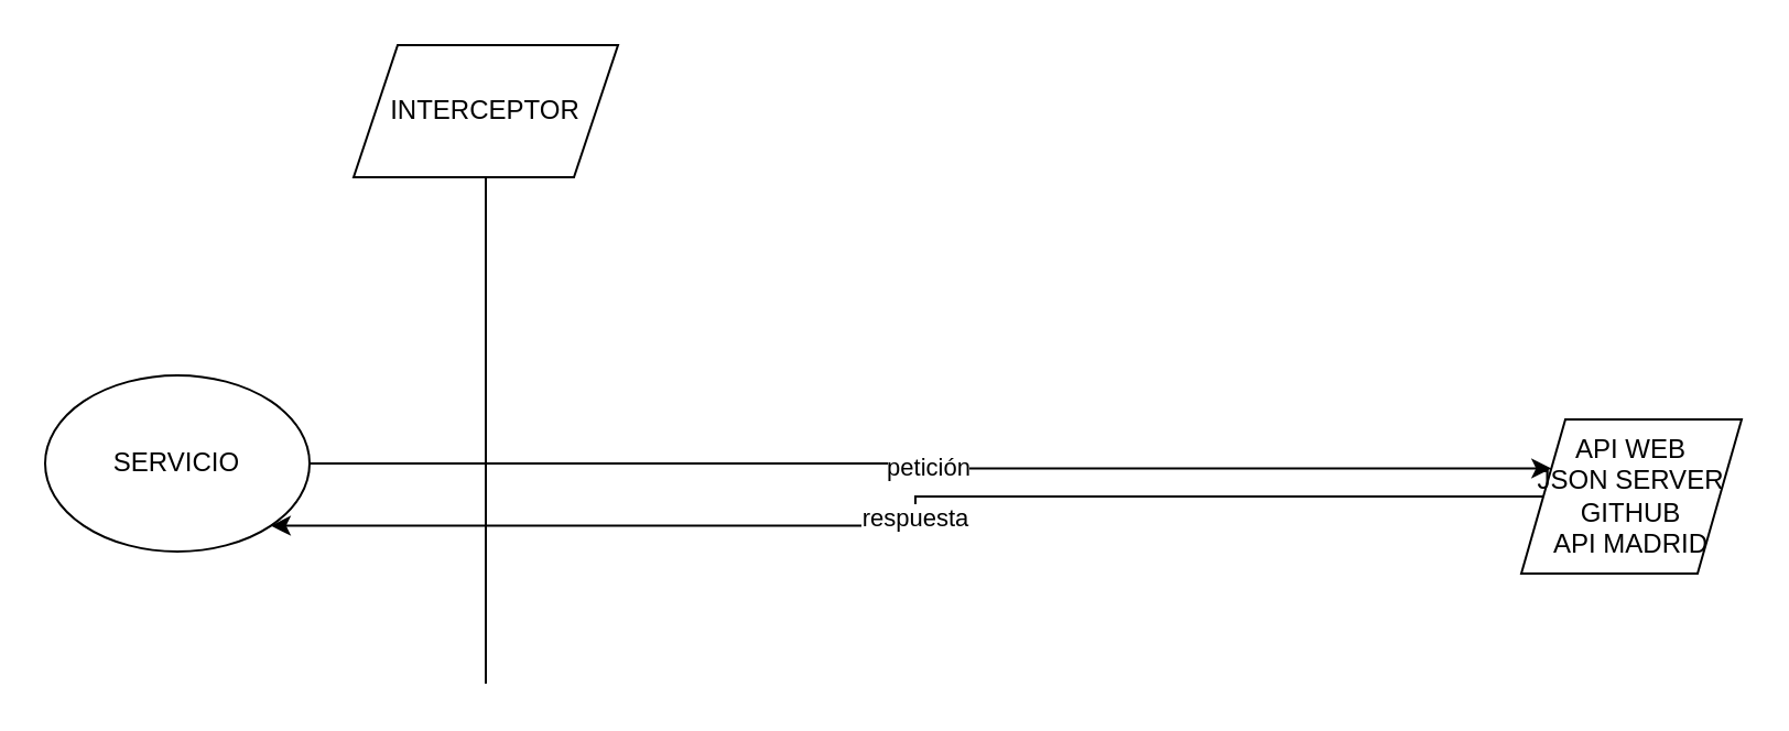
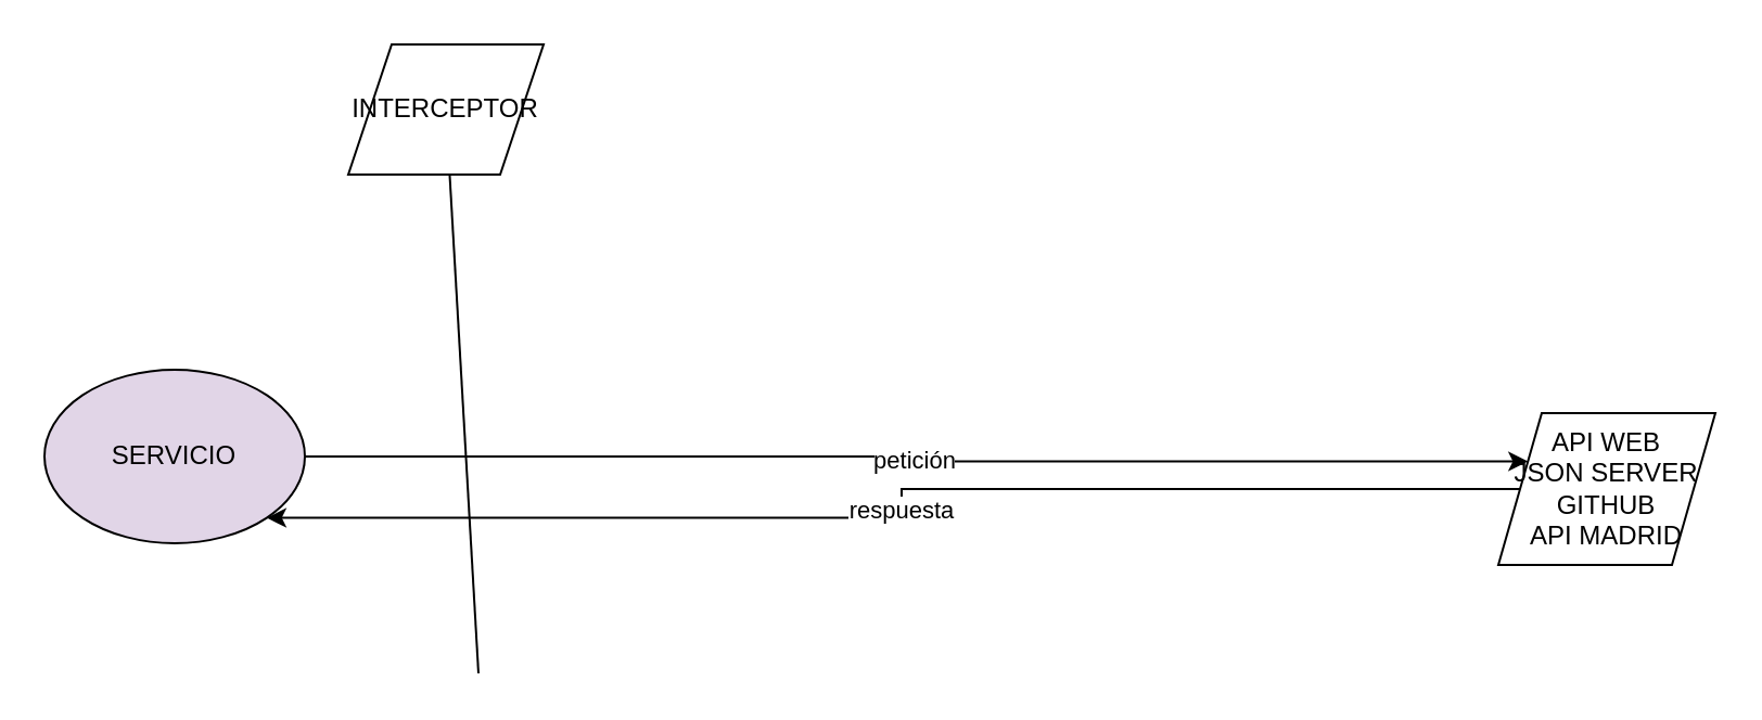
  <mxCell id="0" />
  <mxCell id="1" parent="0" />
  <mxCell id="2" value="petición" style="edgeStyle=orthogonalEdgeStyle;rounded=0;orthogonalLoop=1;jettySize=auto;html=1;entryX=0;entryY=0.25;entryDx=0;entryDy=0;" edge="1" parent="1" source="3" target="5"><mxGeometry relative="1" as="geometry" /></mxCell>
- <mxCell id="3" value="SERVICIO" style="ellipse;whiteSpace=wrap;html=1;" vertex="1" parent="1"><mxGeometry x="20" y="170" width="120" height="80" as="geometry" /></mxCell>
+ <mxCell id="3" value="SERVICIO" style="ellipse;whiteSpace=wrap;html=1;fillColor=#e1d5e7;" vertex="1" parent="1"><mxGeometry x="20" y="170" width="120" height="80" as="geometry" /></mxCell>
  <mxCell id="4" value="respuesta" style="edgeStyle=orthogonalEdgeStyle;rounded=0;orthogonalLoop=1;jettySize=auto;html=1;entryX=1;entryY=1;entryDx=0;entryDy=0;" edge="1" parent="1" source="5" target="3"><mxGeometry relative="1" as="geometry" /></mxCell>
  <mxCell id="5" value="API WEB&lt;br&gt;JSON SERVER&lt;br&gt;GITHUB&lt;br&gt;API MADRID" style="shape=parallelogram;perimeter=parallelogramPerimeter;whiteSpace=wrap;html=1;fixedSize=1;" vertex="1" parent="1"><mxGeometry x="690" y="190" width="100" height="70" as="geometry" /></mxCell>
  <mxCell id="6" value="" style="endArrow=none;html=1;" edge="1" parent="1" target="7"><mxGeometry width="50" height="50" relative="1" as="geometry"><mxPoint x="220" y="310" as="sourcePoint" /><mxPoint x="220" y="140" as="targetPoint" /></mxGeometry></mxCell>
- <mxCell id="7" value="INTERCEPTOR" style="shape=parallelogram;perimeter=parallelogramPerimeter;whiteSpace=wrap;html=1;fixedSize=1;" vertex="1" parent="1"><mxGeometry x="160" y="20" width="120" height="60" as="geometry" /></mxCell>
+ <mxCell id="7" value="INTERCEPTOR" style="shape=parallelogram;perimeter=parallelogramPerimeter;whiteSpace=wrap;html=1;fixedSize=1;" vertex="1" parent="1"><mxGeometry x="160" y="20" width="90" height="60" as="geometry" /></mxCell>
